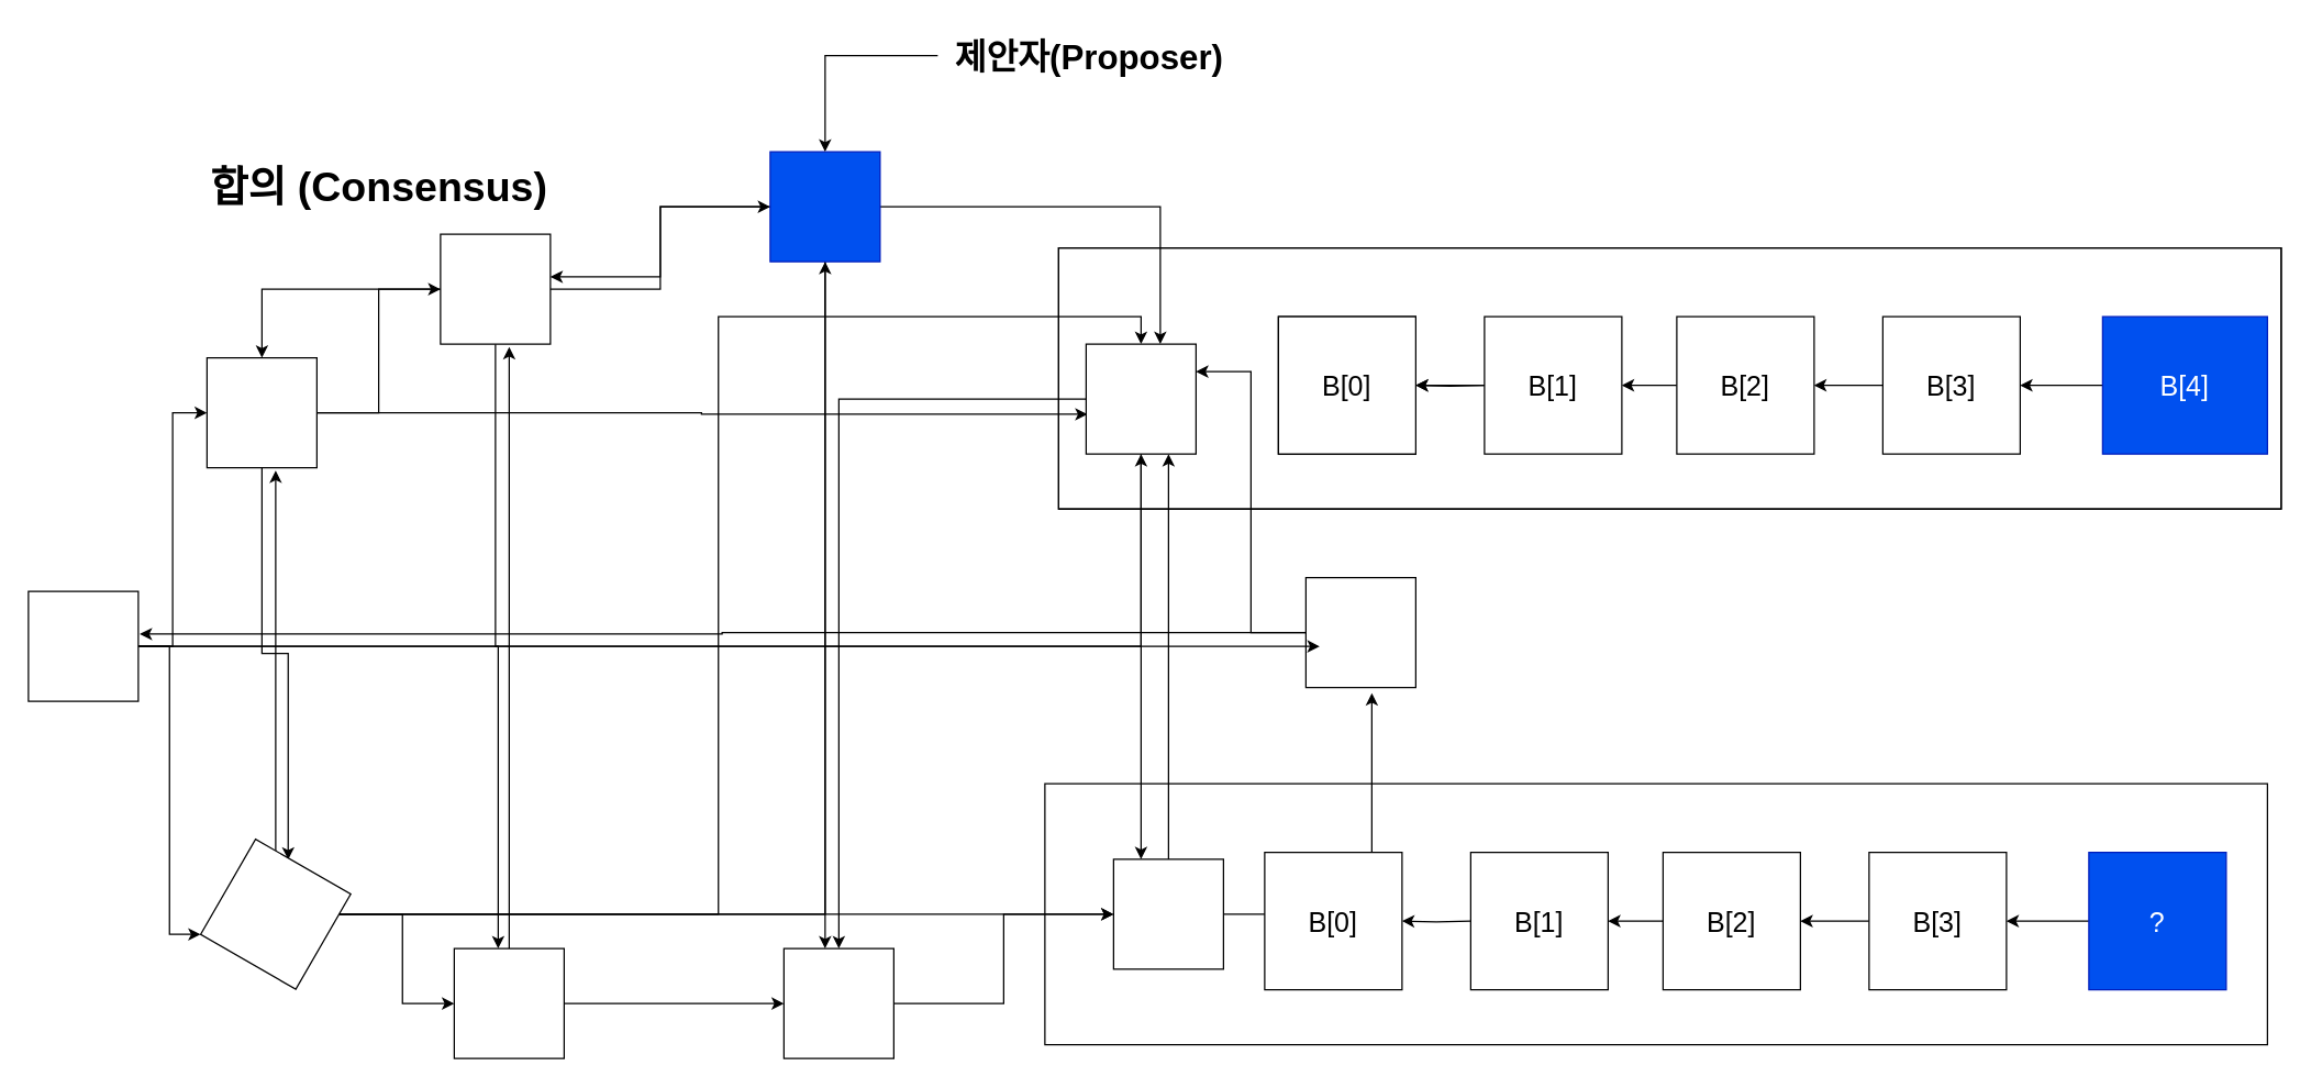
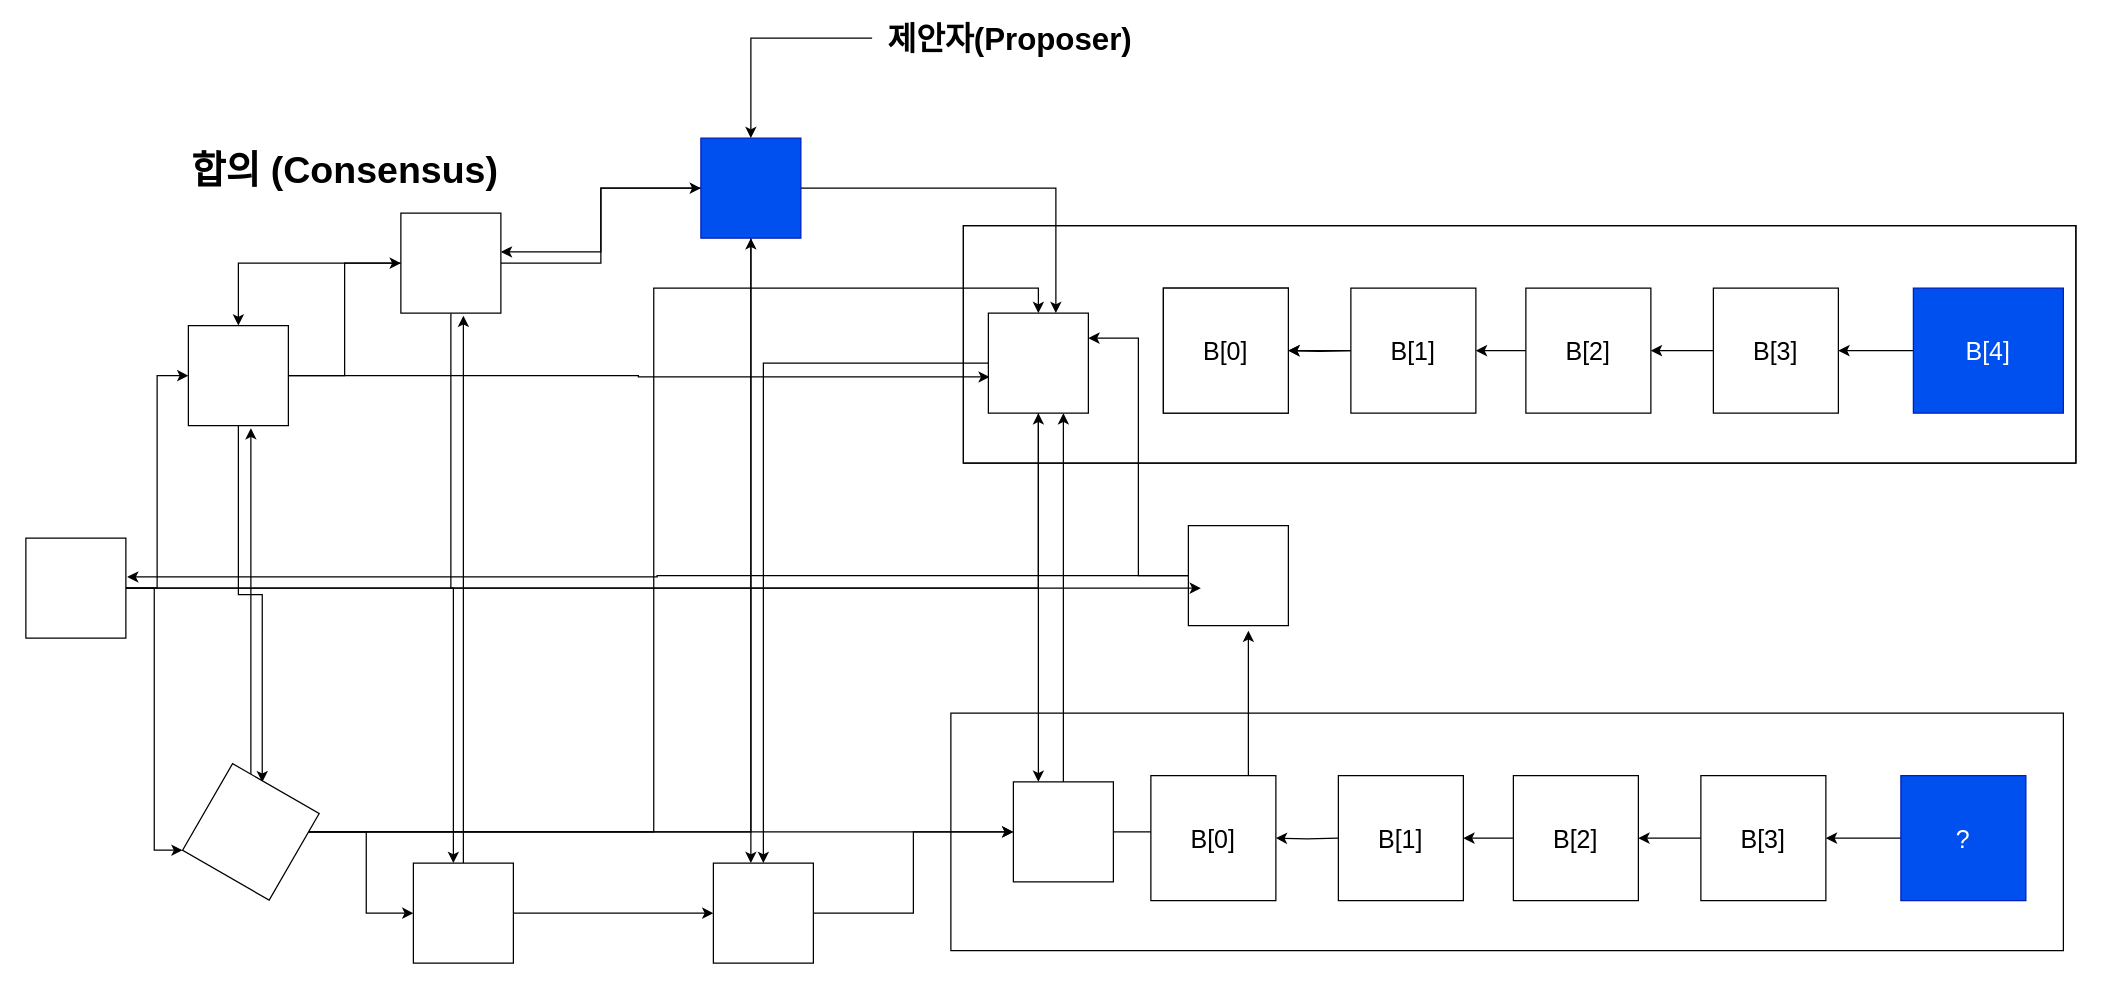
  <mxCell id="0" />
  <mxCell id="1" parent="0" />
  <mxCell id="2" value="" style="rounded=0;whiteSpace=wrap;html=1;fillColor=none;" vertex="1" parent="1"><mxGeometry x="770" y="180" width="890" height="190" as="geometry" /></mxCell>
  <mxCell id="3" style="edgeStyle=orthogonalEdgeStyle;rounded=0;orthogonalLoop=1;jettySize=auto;html=1;entryX=0.35;entryY=0.013;entryDx=0;entryDy=0;entryPerimeter=0;" edge="1" parent="1" source="6" target="34"><mxGeometry relative="1" as="geometry" /></mxCell>
  <mxCell id="4" style="edgeStyle=orthogonalEdgeStyle;rounded=0;orthogonalLoop=1;jettySize=auto;html=1;entryX=0.013;entryY=0.638;entryDx=0;entryDy=0;entryPerimeter=0;" edge="1" parent="1" source="6" target="17"><mxGeometry relative="1" as="geometry" /></mxCell>
  <mxCell id="5" style="edgeStyle=orthogonalEdgeStyle;rounded=0;orthogonalLoop=1;jettySize=auto;html=1;entryX=0;entryY=0.5;entryDx=0;entryDy=0;" edge="1" parent="1" source="6" target="10"><mxGeometry relative="1" as="geometry" /></mxCell>
  <mxCell id="6" value="" style="whiteSpace=wrap;html=1;aspect=fixed;" vertex="1" parent="1"><mxGeometry x="150" y="260" width="80" height="80" as="geometry" /></mxCell>
  <mxCell id="7" style="edgeStyle=orthogonalEdgeStyle;rounded=0;orthogonalLoop=1;jettySize=auto;html=1;entryX=0.4;entryY=0;entryDx=0;entryDy=0;entryPerimeter=0;" edge="1" parent="1" source="10" target="28"><mxGeometry relative="1" as="geometry"><mxPoint x="360" y="680" as="targetPoint" /></mxGeometry></mxCell>
  <mxCell id="8" style="edgeStyle=orthogonalEdgeStyle;rounded=0;orthogonalLoop=1;jettySize=auto;html=1;entryX=0;entryY=0.5;entryDx=0;entryDy=0;" edge="1" parent="1" source="10" target="14"><mxGeometry relative="1" as="geometry" /></mxCell>
  <mxCell id="9" style="edgeStyle=orthogonalEdgeStyle;rounded=0;orthogonalLoop=1;jettySize=auto;html=1;entryX=0.5;entryY=0;entryDx=0;entryDy=0;" edge="1" parent="1" source="10" target="6"><mxGeometry relative="1" as="geometry" /></mxCell>
  <mxCell id="10" value="" style="whiteSpace=wrap;html=1;aspect=fixed;" vertex="1" parent="1"><mxGeometry x="320" y="170" width="80" height="80" as="geometry" /></mxCell>
  <mxCell id="11" style="edgeStyle=orthogonalEdgeStyle;rounded=0;orthogonalLoop=1;jettySize=auto;html=1;entryX=0.375;entryY=0;entryDx=0;entryDy=0;entryPerimeter=0;" edge="1" parent="1" source="14" target="25"><mxGeometry relative="1" as="geometry" /></mxCell>
  <mxCell id="12" style="edgeStyle=orthogonalEdgeStyle;rounded=0;orthogonalLoop=1;jettySize=auto;html=1;entryX=1;entryY=0.388;entryDx=0;entryDy=0;entryPerimeter=0;" edge="1" parent="1" source="14" target="10"><mxGeometry relative="1" as="geometry" /></mxCell>
  <mxCell id="13" style="edgeStyle=orthogonalEdgeStyle;rounded=0;orthogonalLoop=1;jettySize=auto;html=1;entryX=0.675;entryY=0;entryDx=0;entryDy=0;entryPerimeter=0;" edge="1" parent="1" source="14" target="17"><mxGeometry relative="1" as="geometry" /></mxCell>
  <mxCell id="14" value="" style="whiteSpace=wrap;html=1;aspect=fixed;fillColor=#0050ef;strokeColor=#001DBC;fontColor=#ffffff;" vertex="1" parent="1"><mxGeometry x="560" y="110" width="80" height="80" as="geometry" /></mxCell>
  <mxCell id="15" style="edgeStyle=orthogonalEdgeStyle;rounded=0;orthogonalLoop=1;jettySize=auto;html=1;" edge="1" parent="1" source="17" target="25"><mxGeometry relative="1" as="geometry" /></mxCell>
  <mxCell id="16" style="edgeStyle=orthogonalEdgeStyle;rounded=0;orthogonalLoop=1;jettySize=auto;html=1;entryX=0.25;entryY=0;entryDx=0;entryDy=0;" edge="1" parent="1" source="17" target="23"><mxGeometry relative="1" as="geometry" /></mxCell>
  <mxCell id="17" value="" style="whiteSpace=wrap;html=1;aspect=fixed;" vertex="1" parent="1"><mxGeometry x="790" y="250" width="80" height="80" as="geometry" /></mxCell>
  <mxCell id="18" style="edgeStyle=orthogonalEdgeStyle;rounded=0;orthogonalLoop=1;jettySize=auto;html=1;entryX=1.013;entryY=0.388;entryDx=0;entryDy=0;entryPerimeter=0;" edge="1" parent="1" source="20" target="39"><mxGeometry relative="1" as="geometry" /></mxCell>
  <mxCell id="19" style="edgeStyle=orthogonalEdgeStyle;rounded=0;orthogonalLoop=1;jettySize=auto;html=1;entryX=1;entryY=0.25;entryDx=0;entryDy=0;" edge="1" parent="1" source="20" target="17"><mxGeometry relative="1" as="geometry" /></mxCell>
  <mxCell id="20" value="" style="whiteSpace=wrap;html=1;aspect=fixed;" vertex="1" parent="1"><mxGeometry x="950" y="420" width="80" height="80" as="geometry" /></mxCell>
  <mxCell id="21" style="edgeStyle=orthogonalEdgeStyle;rounded=0;orthogonalLoop=1;jettySize=auto;html=1;entryX=0.75;entryY=1;entryDx=0;entryDy=0;" edge="1" parent="1" source="23" target="17"><mxGeometry relative="1" as="geometry" /></mxCell>
  <mxCell id="22" style="edgeStyle=orthogonalEdgeStyle;rounded=0;orthogonalLoop=1;jettySize=auto;html=1;entryX=0.6;entryY=1.05;entryDx=0;entryDy=0;entryPerimeter=0;" edge="1" parent="1" source="23" target="20"><mxGeometry relative="1" as="geometry" /></mxCell>
  <mxCell id="23" value="" style="whiteSpace=wrap;html=1;aspect=fixed;" vertex="1" parent="1"><mxGeometry x="810" y="625" width="80" height="80" as="geometry" /></mxCell>
  <mxCell id="24" style="edgeStyle=orthogonalEdgeStyle;rounded=0;orthogonalLoop=1;jettySize=auto;html=1;entryX=0;entryY=0.5;entryDx=0;entryDy=0;" edge="1" parent="1" source="25" target="23"><mxGeometry relative="1" as="geometry" /></mxCell>
  <mxCell id="25" value="" style="whiteSpace=wrap;html=1;aspect=fixed;rotation=0;" vertex="1" parent="1"><mxGeometry x="570" y="690" width="80" height="80" as="geometry" /></mxCell>
  <mxCell id="26" style="edgeStyle=orthogonalEdgeStyle;rounded=0;orthogonalLoop=1;jettySize=auto;html=1;entryX=0.625;entryY=1.025;entryDx=0;entryDy=0;entryPerimeter=0;" edge="1" parent="1" source="28" target="10"><mxGeometry relative="1" as="geometry" /></mxCell>
  <mxCell id="27" style="edgeStyle=orthogonalEdgeStyle;rounded=0;orthogonalLoop=1;jettySize=auto;html=1;" edge="1" parent="1" source="28" target="25"><mxGeometry relative="1" as="geometry" /></mxCell>
  <mxCell id="28" value="" style="whiteSpace=wrap;html=1;aspect=fixed;" vertex="1" parent="1"><mxGeometry x="330" y="690" width="80" height="80" as="geometry" /></mxCell>
  <mxCell id="29" style="edgeStyle=orthogonalEdgeStyle;rounded=0;orthogonalLoop=1;jettySize=auto;html=1;entryX=0.625;entryY=1.025;entryDx=0;entryDy=0;entryPerimeter=0;" edge="1" parent="1" source="34" target="6"><mxGeometry relative="1" as="geometry" /></mxCell>
  <mxCell id="30" style="edgeStyle=orthogonalEdgeStyle;rounded=0;orthogonalLoop=1;jettySize=auto;html=1;entryX=0;entryY=0.5;entryDx=0;entryDy=0;" edge="1" parent="1" source="34" target="23"><mxGeometry relative="1" as="geometry" /></mxCell>
  <mxCell id="31" style="edgeStyle=orthogonalEdgeStyle;rounded=0;orthogonalLoop=1;jettySize=auto;html=1;" edge="1" parent="1" source="34" target="14"><mxGeometry relative="1" as="geometry" /></mxCell>
  <mxCell id="32" style="edgeStyle=orthogonalEdgeStyle;rounded=0;orthogonalLoop=1;jettySize=auto;html=1;entryX=0.5;entryY=0;entryDx=0;entryDy=0;" edge="1" parent="1" source="34" target="17"><mxGeometry relative="1" as="geometry" /></mxCell>
  <mxCell id="33" style="edgeStyle=orthogonalEdgeStyle;rounded=0;orthogonalLoop=1;jettySize=auto;html=1;" edge="1" parent="1" source="34" target="28"><mxGeometry relative="1" as="geometry" /></mxCell>
  <mxCell id="34" value="" style="whiteSpace=wrap;html=1;aspect=fixed;rotation=30;" vertex="1" parent="1"><mxGeometry x="160" y="625" width="80" height="80" as="geometry" /></mxCell>
  <mxCell id="35" style="edgeStyle=orthogonalEdgeStyle;rounded=0;orthogonalLoop=1;jettySize=auto;html=1;entryX=0.125;entryY=0.625;entryDx=0;entryDy=0;entryPerimeter=0;" edge="1" parent="1" source="39" target="20"><mxGeometry relative="1" as="geometry" /></mxCell>
  <mxCell id="36" style="edgeStyle=orthogonalEdgeStyle;rounded=0;orthogonalLoop=1;jettySize=auto;html=1;entryX=0.5;entryY=1;entryDx=0;entryDy=0;" edge="1" parent="1" source="39" target="17"><mxGeometry relative="1" as="geometry" /></mxCell>
  <mxCell id="37" style="edgeStyle=orthogonalEdgeStyle;rounded=0;orthogonalLoop=1;jettySize=auto;html=1;entryX=0;entryY=1;entryDx=0;entryDy=0;" edge="1" parent="1" source="39" target="34"><mxGeometry relative="1" as="geometry" /></mxCell>
  <mxCell id="38" style="edgeStyle=orthogonalEdgeStyle;rounded=0;orthogonalLoop=1;jettySize=auto;html=1;entryX=0;entryY=0.5;entryDx=0;entryDy=0;" edge="1" parent="1" source="39" target="6"><mxGeometry relative="1" as="geometry" /></mxCell>
  <mxCell id="39" value="" style="whiteSpace=wrap;html=1;aspect=fixed;" vertex="1" parent="1"><mxGeometry x="20" y="430" width="80" height="80" as="geometry" /></mxCell>
  <mxCell id="40" value="&lt;font size=&quot;1&quot;&gt;&lt;b style=&quot;font-size: 30px&quot;&gt;합의 (Consensus)&lt;/b&gt;&lt;/font&gt;" style="text;html=1;resizable=0;autosize=1;align=center;verticalAlign=middle;points=[];fillColor=none;strokeColor=none;rounded=0;" vertex="1" parent="1"><mxGeometry x="140" y="120" width="270" height="30" as="geometry" /></mxCell>
  <mxCell id="41" style="edgeStyle=orthogonalEdgeStyle;rounded=0;orthogonalLoop=1;jettySize=auto;html=1;" edge="1" parent="1" source="42" target="14"><mxGeometry relative="1" as="geometry" /></mxCell>
- <mxCell id="42" value="&lt;span style=&quot;font-size: 25px&quot;&gt;&lt;b&gt;제안자(Proposer)&lt;/b&gt;&lt;/span&gt;" style="text;html=1;resizable=0;autosize=1;align=center;verticalAlign=middle;points=[];fillColor=none;strokeColor=none;rounded=0;" vertex="1" parent="1"><mxGeometry x="682" y="30" width="220" height="20" as="geometry" /></mxCell>
+ <mxCell id="42" value="&lt;span style=&quot;font-size: 25px&quot;&gt;&lt;b&gt;제안자(Proposer)&lt;/b&gt;&lt;/span&gt;" style="text;html=1;resizable=0;autosize=1;align=center;verticalAlign=middle;points=[];fillColor=none;strokeColor=none;rounded=0;" vertex="1" parent="1"><mxGeometry x="697" y="20" width="220" height="20" as="geometry" /></mxCell>
  <mxCell id="43" value="" style="rounded=0;whiteSpace=wrap;html=1;fillColor=none;" vertex="1" parent="1"><mxGeometry x="770" y="180" width="890" height="190" as="geometry" /></mxCell>
  <mxCell id="44" value="&lt;font style=&quot;font-size: 20px&quot;&gt;B[0]&lt;/font&gt;" style="rounded=0;whiteSpace=wrap;html=1;fillColor=default;" vertex="1" parent="1"><mxGeometry x="930" y="230" width="100" height="100" as="geometry" /></mxCell>
  <mxCell id="45" style="edgeStyle=orthogonalEdgeStyle;rounded=0;orthogonalLoop=1;jettySize=auto;html=1;entryX=1;entryY=0.5;entryDx=0;entryDy=0;" edge="1" parent="1" source="46" target="44"><mxGeometry relative="1" as="geometry" /></mxCell>
  <mxCell id="46" value="&lt;font style=&quot;font-size: 20px&quot;&gt;B[1]&lt;/font&gt;" style="rounded=0;whiteSpace=wrap;html=1;fillColor=default;" vertex="1" parent="1"><mxGeometry x="1080" y="230" width="100" height="100" as="geometry" /></mxCell>
  <mxCell id="47" style="edgeStyle=orthogonalEdgeStyle;rounded=0;orthogonalLoop=1;jettySize=auto;html=1;entryX=1;entryY=0.5;entryDx=0;entryDy=0;" edge="1" parent="1" source="48" target="46"><mxGeometry relative="1" as="geometry" /></mxCell>
  <mxCell id="48" value="&lt;font style=&quot;font-size: 20px&quot;&gt;B[2]&lt;/font&gt;" style="rounded=0;whiteSpace=wrap;html=1;fillColor=default;" vertex="1" parent="1"><mxGeometry x="1220" y="230" width="100" height="100" as="geometry" /></mxCell>
  <mxCell id="49" style="edgeStyle=orthogonalEdgeStyle;rounded=0;orthogonalLoop=1;jettySize=auto;html=1;entryX=1;entryY=0.5;entryDx=0;entryDy=0;" edge="1" parent="1" source="50" target="48"><mxGeometry relative="1" as="geometry" /></mxCell>
  <mxCell id="50" value="&lt;font style=&quot;font-size: 20px&quot;&gt;B[3]&lt;/font&gt;" style="rounded=0;whiteSpace=wrap;html=1;fillColor=default;" vertex="1" parent="1"><mxGeometry x="1370" y="230" width="100" height="100" as="geometry" /></mxCell>
  <mxCell id="51" style="edgeStyle=orthogonalEdgeStyle;rounded=0;orthogonalLoop=1;jettySize=auto;html=1;entryX=1;entryY=0.5;entryDx=0;entryDy=0;" edge="1" parent="1" source="52" target="50"><mxGeometry relative="1" as="geometry" /></mxCell>
  <mxCell id="52" value="&lt;font style=&quot;font-size: 20px&quot;&gt;B[4]&lt;/font&gt;" style="rounded=0;whiteSpace=wrap;html=1;fillColor=#0050ef;strokeColor=#001DBC;fontColor=#ffffff;" vertex="1" parent="1"><mxGeometry x="1530" y="230" width="120" height="100" as="geometry" /></mxCell>
  <mxCell id="53" value="&lt;font style=&quot;font-size: 20px&quot;&gt;B[0]&lt;/font&gt;" style="rounded=0;whiteSpace=wrap;html=1;fillColor=default;" vertex="1" parent="1"><mxGeometry x="930" y="230" width="100" height="100" as="geometry" /></mxCell>
  <mxCell id="54" style="edgeStyle=orthogonalEdgeStyle;rounded=0;orthogonalLoop=1;jettySize=auto;html=1;entryX=1;entryY=0.5;entryDx=0;entryDy=0;" edge="1" target="53" parent="1"><mxGeometry relative="1" as="geometry"><mxPoint x="1080" y="280" as="sourcePoint" /></mxGeometry></mxCell>
  <mxCell id="55" value="" style="rounded=0;whiteSpace=wrap;html=1;fillColor=none;" vertex="1" parent="1"><mxGeometry x="760" y="570" width="890" height="190" as="geometry" /></mxCell>
  <mxCell id="56" value="&lt;font style=&quot;font-size: 20px&quot;&gt;B[1]&lt;/font&gt;" style="rounded=0;whiteSpace=wrap;html=1;fillColor=default;" vertex="1" parent="1"><mxGeometry x="1070" y="620" width="100" height="100" as="geometry" /></mxCell>
  <mxCell id="57" style="edgeStyle=orthogonalEdgeStyle;rounded=0;orthogonalLoop=1;jettySize=auto;html=1;entryX=1;entryY=0.5;entryDx=0;entryDy=0;" edge="1" parent="1" source="58" target="56"><mxGeometry relative="1" as="geometry" /></mxCell>
  <mxCell id="58" value="&lt;font style=&quot;font-size: 20px&quot;&gt;B[2]&lt;/font&gt;" style="rounded=0;whiteSpace=wrap;html=1;fillColor=default;" vertex="1" parent="1"><mxGeometry x="1210" y="620" width="100" height="100" as="geometry" /></mxCell>
  <mxCell id="59" style="edgeStyle=orthogonalEdgeStyle;rounded=0;orthogonalLoop=1;jettySize=auto;html=1;entryX=1;entryY=0.5;entryDx=0;entryDy=0;" edge="1" parent="1" source="60" target="58"><mxGeometry relative="1" as="geometry" /></mxCell>
  <mxCell id="60" value="&lt;font style=&quot;font-size: 20px&quot;&gt;B[3]&lt;/font&gt;" style="rounded=0;whiteSpace=wrap;html=1;fillColor=default;" vertex="1" parent="1"><mxGeometry x="1360" y="620" width="100" height="100" as="geometry" /></mxCell>
  <mxCell id="61" style="edgeStyle=orthogonalEdgeStyle;rounded=0;orthogonalLoop=1;jettySize=auto;html=1;entryX=1;entryY=0.5;entryDx=0;entryDy=0;" edge="1" parent="1" source="62" target="60"><mxGeometry relative="1" as="geometry" /></mxCell>
  <mxCell id="62" value="&lt;font style=&quot;font-size: 20px&quot;&gt;?&lt;/font&gt;" style="rounded=0;whiteSpace=wrap;html=1;fillColor=#0050ef;strokeColor=#001DBC;fontColor=#ffffff;" vertex="1" parent="1"><mxGeometry x="1520" y="620" width="100" height="100" as="geometry" /></mxCell>
  <mxCell id="63" value="&lt;font style=&quot;font-size: 20px&quot;&gt;B[0]&lt;/font&gt;" style="rounded=0;whiteSpace=wrap;html=1;fillColor=default;" vertex="1" parent="1"><mxGeometry x="920" y="620" width="100" height="100" as="geometry" /></mxCell>
  <mxCell id="64" style="edgeStyle=orthogonalEdgeStyle;rounded=0;orthogonalLoop=1;jettySize=auto;html=1;entryX=1;entryY=0.5;entryDx=0;entryDy=0;" edge="1" parent="1" target="63"><mxGeometry relative="1" as="geometry"><mxPoint x="1070" y="670" as="sourcePoint" /></mxGeometry></mxCell>
